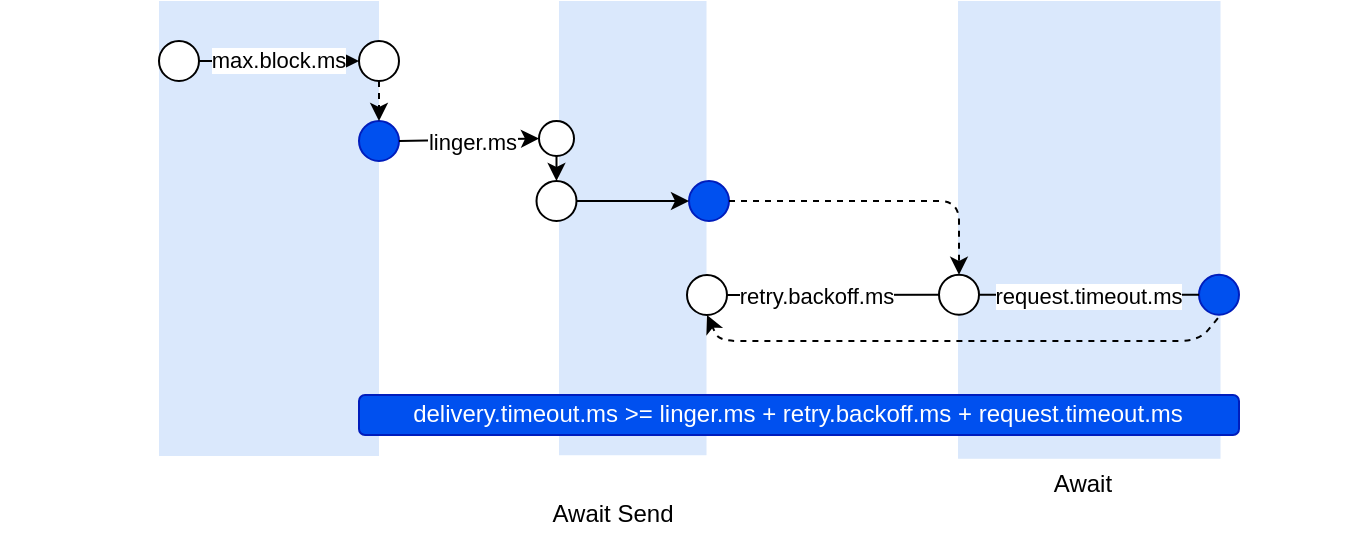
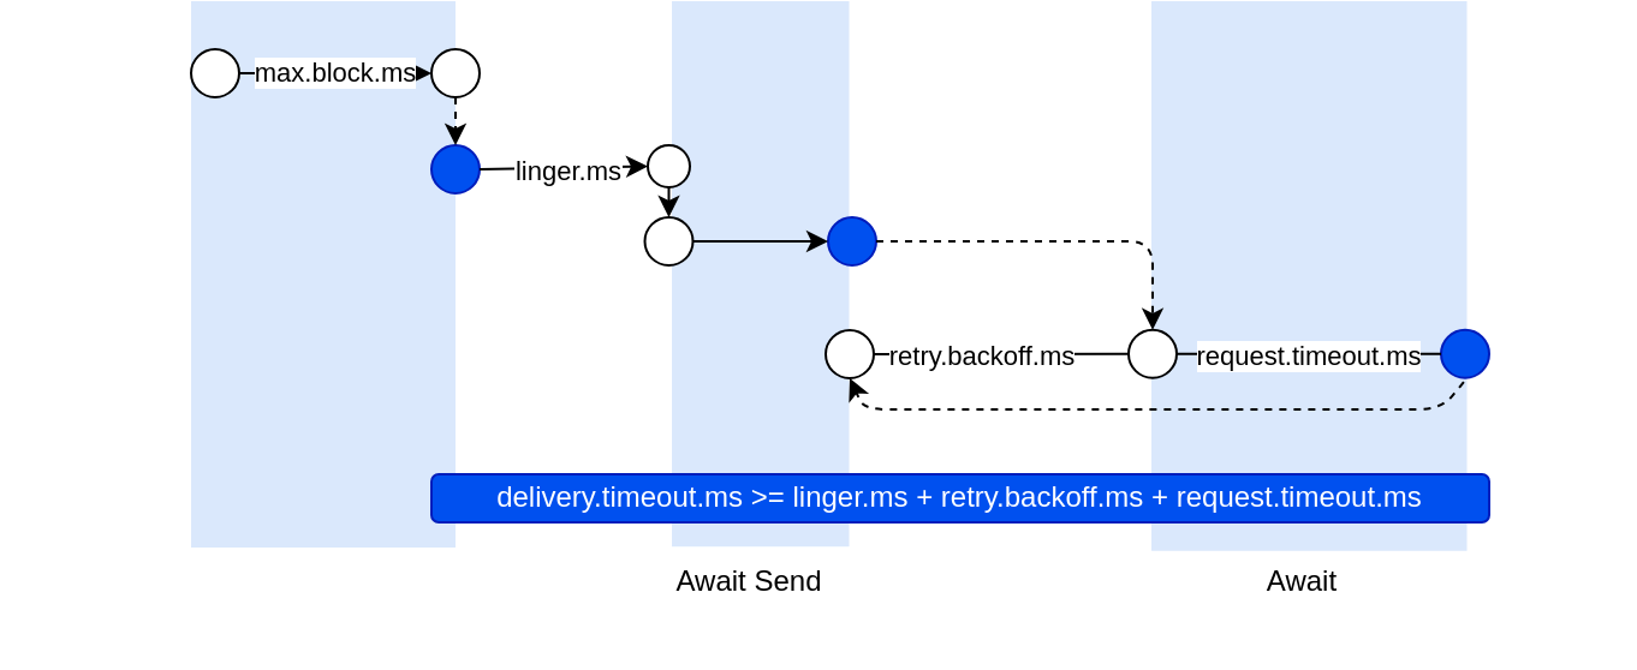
  <mxCell id="0" />
  <mxCell id="1" parent="0" />
  <mxCell id="2" value="" style="rounded=0;whiteSpace=wrap;html=1;rotation=90;fillColor=#dae8fc;strokeColor=none;dashed=1;dashPattern=1 4;" vertex="1" parent="1"><mxGeometry x="20.25" y="58.75" width="227.5" height="110" as="geometry" /></mxCell>
  <mxCell id="3" value="" style="ellipse;whiteSpace=wrap;html=1;aspect=fixed;" vertex="1" parent="1"><mxGeometry y="20" width="20" height="20" as="geometry" x="79" /></mxCell>
  <mxCell id="4" value="max.block.ms" style="endArrow=classic;html=1;rounded=0;exitX=1;exitY=0.5;exitDx=0;exitDy=0;entryX=0;entryY=0.5;entryDx=0;entryDy=0;" edge="1" parent="1" source="3" target="5"><mxGeometry width="50" height="50" relative="1" as="geometry"><mxPoint x="339" y="400" as="sourcePoint" /><mxPoint x="389" y="350" as="targetPoint" /></mxGeometry></mxCell>
  <mxCell id="5" value="" style="ellipse;whiteSpace=wrap;html=1;aspect=fixed;" vertex="1" parent="1"><mxGeometry x="179" y="20" width="20" height="20" as="geometry" /></mxCell>
  <mxCell id="6" value="" style="ellipse;whiteSpace=wrap;html=1;aspect=fixed;fillColor=#0050ef;strokeColor=#001DBC;fontColor=#ffffff;" vertex="1" parent="1"><mxGeometry x="179" y="60" width="20" height="20" as="geometry" /></mxCell>
  <mxCell id="7" value="" style="endArrow=classic;html=1;exitX=0.5;exitY=1;exitDx=0;exitDy=0;entryX=0.5;entryY=0;entryDx=0;entryDy=0;dashed=1;rounded=1;" edge="1" parent="1" source="5" target="6"><mxGeometry width="50" height="50" relative="1" as="geometry"><mxPoint x="359" y="420" as="sourcePoint" /><mxPoint x="409" y="370" as="targetPoint" /></mxGeometry></mxCell>
  <mxCell id="8" value="" style="endArrow=classic;html=1;rounded=0;exitX=1;exitY=0.5;exitDx=0;exitDy=0;entryX=0;entryY=0.5;entryDx=0;entryDy=0;" edge="1" parent="1" source="6" target="11"><mxGeometry width="50" height="50" relative="1" as="geometry"><mxPoint x="359" y="420" as="sourcePoint" /><mxPoint x="409" y="370" as="targetPoint" /></mxGeometry></mxCell>
  <mxCell id="9" value="linger.ms&lt;br&gt;" style="edgeLabel;html=1;align=center;verticalAlign=middle;resizable=0;points=[];" vertex="1" connectable="0" parent="8"><mxGeometry x="0.035" y="-1" relative="1" as="geometry"><mxPoint as="offset" /></mxGeometry></mxCell>
  <mxCell id="10" value="" style="rounded=0;whiteSpace=wrap;html=1;rotation=90;fillColor=#dae8fc;strokeColor=none;dashed=1;dashPattern=1 4;" vertex="1" parent="1"><mxGeometry x="202.32" y="76.69" width="227.12" height="73.75" as="geometry" /></mxCell>
  <mxCell id="11" value="" style="ellipse;whiteSpace=wrap;html=1;aspect=fixed;" vertex="1" parent="1"><mxGeometry x="269" y="60" width="17.5" height="17.5" as="geometry" /></mxCell>
  <mxCell id="12" value="" style="ellipse;whiteSpace=wrap;html=1;aspect=fixed;" vertex="1" parent="1"><mxGeometry x="267.75" y="90" width="20" height="20" as="geometry" /></mxCell>
- <mxCell id="13" value="Await Send" style="text;html=1;strokeColor=none;fillColor=none;align=center;verticalAlign=middle;whiteSpace=wrap;rounded=0;" vertex="1" parent="1"><mxGeometry x="274" y="242" width="65" height="30" as="geometry" /></mxCell>
+ <mxCell id="13" value="Await Send" style="text;html=1;strokeColor=none;fillColor=none;align=center;verticalAlign=middle;whiteSpace=wrap;rounded=0;" vertex="1" parent="1"><mxGeometry x="279" y="227" width="65" height="30" as="geometry" /></mxCell>
  <mxCell id="14" value="" style="endArrow=classic;html=1;rounded=0;exitX=0.5;exitY=1;exitDx=0;exitDy=0;" edge="1" parent="1" source="11" target="12"><mxGeometry width="50" height="50" relative="1" as="geometry"><mxPoint x="359" y="420" as="sourcePoint" /><mxPoint x="409" y="370" as="targetPoint" /></mxGeometry></mxCell>
  <mxCell id="15" value="" style="ellipse;whiteSpace=wrap;html=1;aspect=fixed;fillColor=#0050ef;fontColor=#ffffff;strokeColor=#001DBC;" vertex="1" parent="1"><mxGeometry x="344" y="90" width="20" height="20" as="geometry" /></mxCell>
  <mxCell id="16" value="" style="endArrow=classic;html=1;rounded=0;exitX=1;exitY=0.5;exitDx=0;exitDy=0;entryX=0;entryY=0.5;entryDx=0;entryDy=0;" edge="1" parent="1" source="12" target="15"><mxGeometry width="50" height="50" relative="1" as="geometry"><mxPoint x="359" y="420" as="sourcePoint" /><mxPoint x="409" y="370" as="targetPoint" /></mxGeometry></mxCell>
  <mxCell id="17" value="Await" style="text;html=1;strokeColor=none;fillColor=none;align=center;verticalAlign=middle;whiteSpace=wrap;rounded=0;" vertex="1" parent="1"><mxGeometry x="509" y="227" width="65" height="30" as="geometry" /></mxCell>
  <mxCell id="18" value="" style="rounded=0;whiteSpace=wrap;html=1;rotation=90;fillColor=#dae8fc;strokeColor=none;dashed=1;dashPattern=1 4;" vertex="1" parent="1"><mxGeometry x="429.7" y="48.81" width="228.87" height="131.25" as="geometry" /></mxCell>
  <mxCell id="19" value="" style="ellipse;whiteSpace=wrap;html=1;aspect=fixed;" vertex="1" parent="1"><mxGeometry x="343" y="137" width="20" height="20" as="geometry" /></mxCell>
  <mxCell id="20" value="" style="ellipse;whiteSpace=wrap;html=1;aspect=fixed;" vertex="1" parent="1"><mxGeometry x="469" y="136.88" width="20" height="20" as="geometry" /></mxCell>
  <mxCell id="21" value="" style="ellipse;whiteSpace=wrap;html=1;aspect=fixed;fillColor=#0050ef;fontColor=#ffffff;strokeColor=#001DBC;" vertex="1" parent="1"><mxGeometry x="599" y="136.88" width="20" height="20" as="geometry" /></mxCell>
  <mxCell id="22" value="" style="endArrow=classic;html=1;rounded=1;exitX=1;exitY=0.5;exitDx=0;exitDy=0;entryX=0.5;entryY=0;entryDx=0;entryDy=0;dashed=1;" edge="1" parent="1" source="15" target="20"><mxGeometry width="50" height="50" relative="1" as="geometry"><mxPoint x="359" y="420" as="sourcePoint" /><mxPoint x="409" y="370" as="targetPoint" /><Array as="points"><mxPoint x="479" y="100" /></Array></mxGeometry></mxCell>
  <mxCell id="23" value="" style="endArrow=none;html=1;rounded=0;exitX=0;exitY=0.5;exitDx=0;exitDy=0;entryX=1;entryY=0.5;entryDx=0;entryDy=0;endFill=0;" edge="1" parent="1" source="21" target="20"><mxGeometry width="50" height="50" relative="1" as="geometry"><mxPoint x="359" y="420" as="sourcePoint" /><mxPoint x="409" y="370" as="targetPoint" /></mxGeometry></mxCell>
  <mxCell id="24" value="request.timeout.ms" style="edgeLabel;html=1;align=center;verticalAlign=middle;resizable=0;points=[];" vertex="1" connectable="0" parent="23"><mxGeometry x="0.015" y="1" relative="1" as="geometry"><mxPoint as="offset" /></mxGeometry></mxCell>
  <mxCell id="25" value="" style="endArrow=none;html=1;rounded=0;exitX=1;exitY=0.5;exitDx=0;exitDy=0;entryX=0;entryY=0.5;entryDx=0;entryDy=0;endFill=0;" edge="1" parent="1" source="19" target="20"><mxGeometry width="50" height="50" relative="1" as="geometry"><mxPoint x="359" y="420" as="sourcePoint" /><mxPoint x="409" y="370" as="targetPoint" /></mxGeometry></mxCell>
  <mxCell id="26" value="retry.backoff.ms" style="edgeLabel;html=1;align=center;verticalAlign=middle;resizable=0;points=[];" vertex="1" connectable="0" parent="25"><mxGeometry x="-0.164" y="-1" relative="1" as="geometry"><mxPoint as="offset" /></mxGeometry></mxCell>
  <mxCell id="27" value="" style="endArrow=classic;html=1;rounded=1;exitX=0.693;exitY=0.01;exitDx=0;exitDy=0;exitPerimeter=0;entryX=0.5;entryY=1;entryDx=0;entryDy=0;dashed=1;" edge="1" parent="1" source="18" target="19"><mxGeometry width="50" height="50" relative="1" as="geometry"><mxPoint x="359" y="420" as="sourcePoint" /><mxPoint x="409" y="370" as="targetPoint" /><Array as="points"><mxPoint x="599" y="170" /><mxPoint x="559" y="170" /><mxPoint x="479" y="170" /><mxPoint x="359" y="170" /></Array></mxGeometry></mxCell>
  <mxCell id="28" value="delivery.timeout.ms &amp;gt;= linger.ms + retry.backoff.ms + request.timeout.ms" style="rounded=1;whiteSpace=wrap;html=1;fillColor=#0050ef;fontColor=#ffffff;strokeColor=#001DBC;" vertex="1" parent="1"><mxGeometry x="179" y="197" width="440" height="20" as="geometry" /></mxCell>
